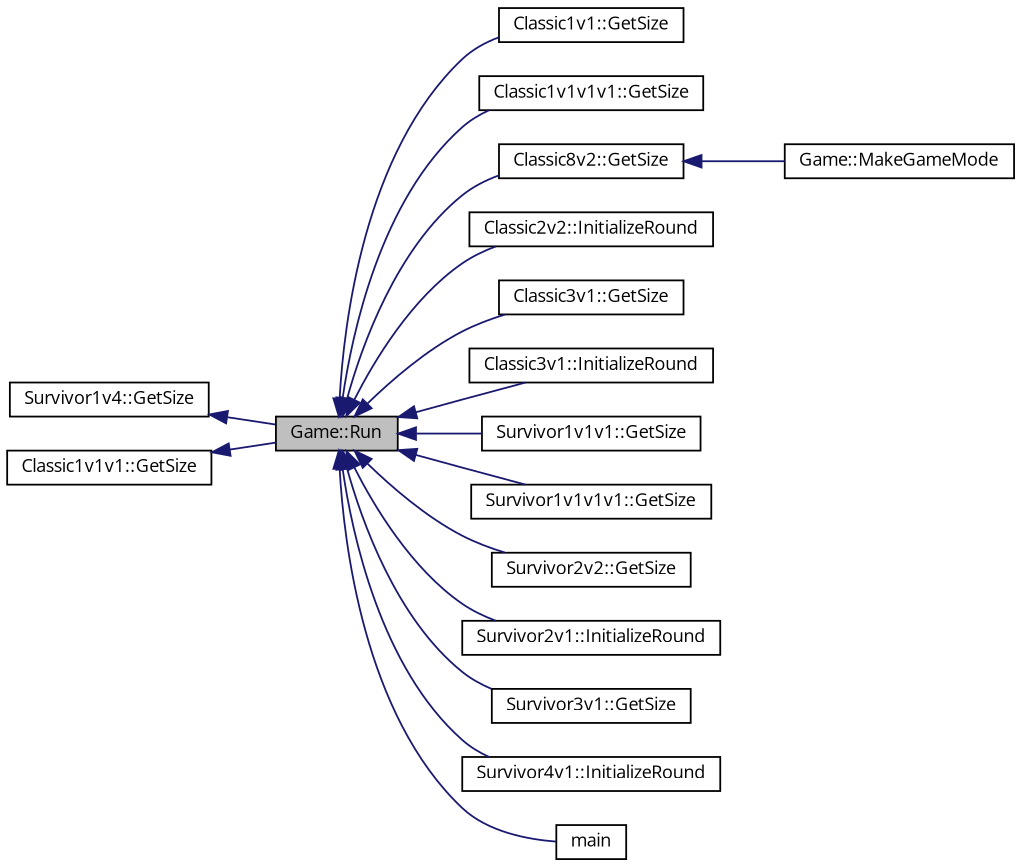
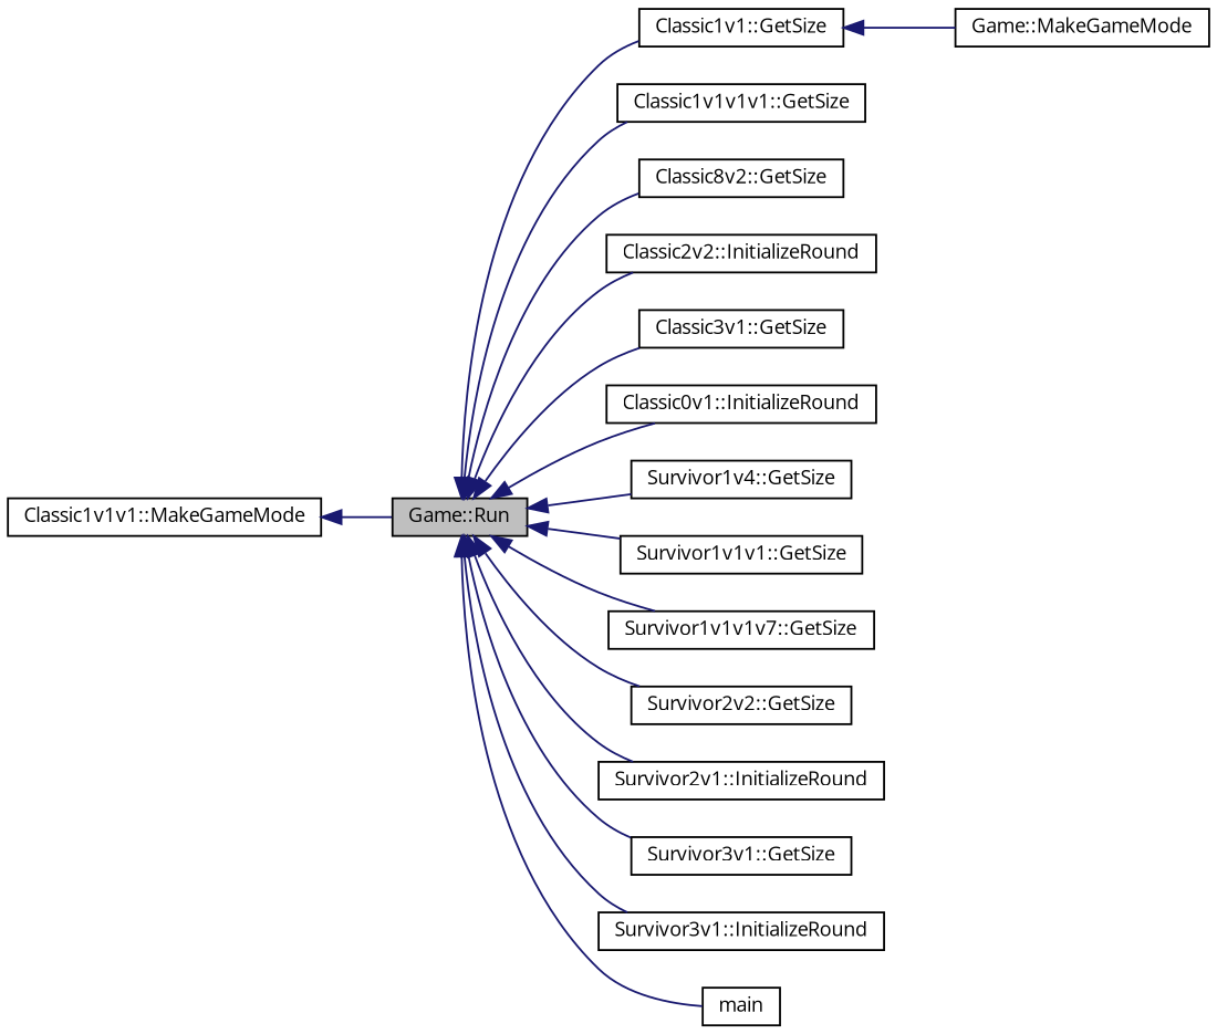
  digraph {
    fontname="Open Sans"
    rankdir=LR
    node [color=black fillcolor=white fontname="Open Sans" fontsize=10 shape=record style=filled]
    edge [color=midnightblue dir=back fontname="Open Sans" fontsize=10 labelfontname=Helvetica labelfontsize=10 style=solid]
    n1 [fillcolor=grey75 fontcolor=black height=0.2 label="Game::Run" width=0.4]
    n2 [height=0.2 label="Classic1v1::GetSize" width=0.4]
    n3 [height=0.2 label="Classic1v1v1v1::GetSize" width=0.4]
    n4 [height=0.2 label="Classic8v2::GetSize" width=0.4]
    n5 [height=0.2 label="Classic2v2::InitializeRound" width=0.4]
    n6 [height=0.2 label="Classic3v1::GetSize" width=0.4]
-   n7 [height=0.2 label="Classic3v1::InitializeRound" width=0.4]
+   n7 [height=0.2 label="Classic0v1::InitializeRound" width=0.4]
    n8 [height=0.2 label="Survivor1v4::GetSize" width=0.4]
    n9 [height=0.2 label="Survivor1v1v1::GetSize" width=0.4]
-   n10 [height=0.2 label="Survivor1v1v1v1::GetSize" width=0.4]
+   n10 [height=0.2 label="Survivor1v1v1v7::GetSize" width=0.4]
    n11 [height=0.2 label="Survivor2v2::GetSize" width=0.4]
    n12 [height=0.2 label="Survivor2v1::InitializeRound" width=0.4]
    n13 [height=0.2 label="Survivor3v1::GetSize" width=0.4]
-   n14 [height=0.2 label="Survivor4v1::InitializeRound" width=0.4]
+   n14 [height=0.2 label="Survivor3v1::InitializeRound" width=0.4]
    n15 [height=0.2 label=main width=0.4]
    n16 [height=0.2 label="Game::MakeGameMode" width=0.4]
-   n17 [height=0.2 label="Classic1v1v1::GetSize" width=0.4]
+   n17 [height=0.2 label="Classic1v1v1::MakeGameMode" width=0.4]
    n1 -> n2
    n1 -> n3
    n1 -> n4
    n1 -> n5
    n1 -> n6
    n1 -> n7
-   n8 -> n1
+   n1 -> n8
    n1 -> n9
    n1 -> n10
    n1 -> n11
    n1 -> n12
    n1 -> n13
    n1 -> n14
    n1 -> n15
-   n4 -> n16
+   n2 -> n16
    n17 -> n1
  }
